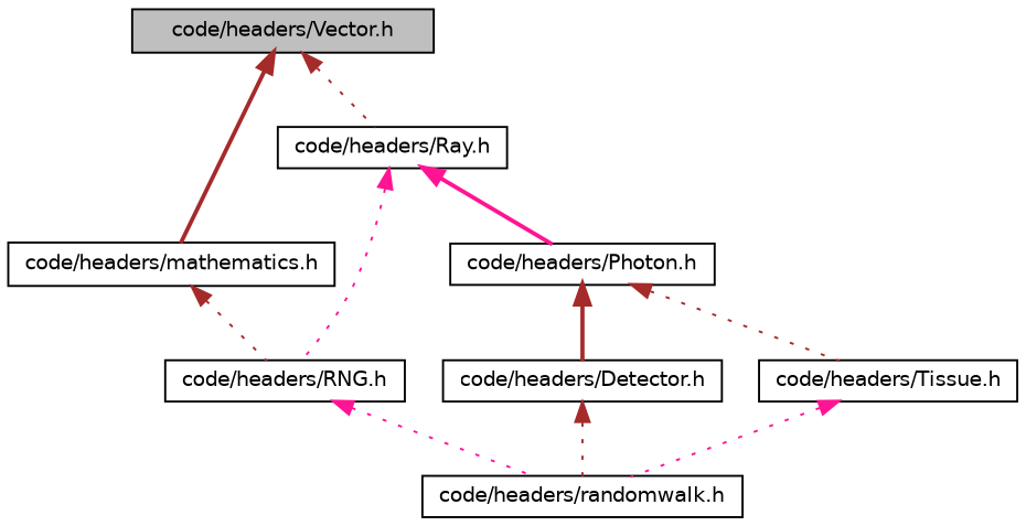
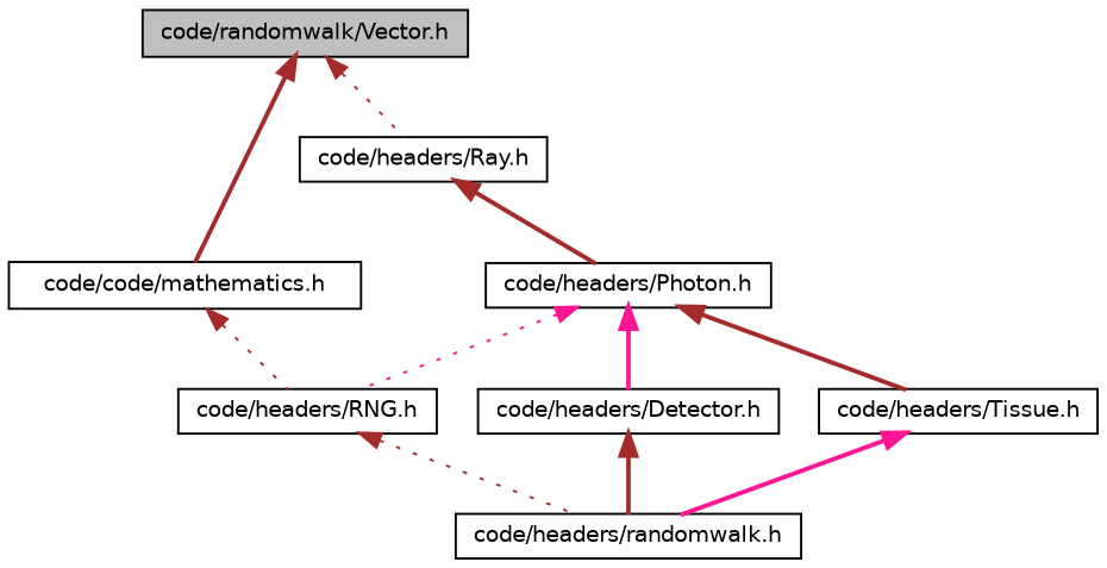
  digraph {
    node [color=black fillcolor=white fontname=Helvetica fontsize=10 shape=record style=filled]
    edge [color=brown dir=back fontname=Helvetica fontsize=10 labelfontname=Helvetica labelfontsize=10 style=dotted]
-   n1 [fillcolor=grey75 fontcolor=black height=0.2 label="code/headers/Vector.h" width=0.4]
+   n1 [fillcolor=grey75 fontcolor=black height=0.2 label="code/randomwalk/Vector.h" width=0.4]
    n2 [height=0.2 label="code/headers/Ray.h" width=0.4]
-   n3 [height=0.2 label="code/headers/mathematics.h" width=0.4]
+   n3 [height=0.2 label="code/code/mathematics.h" width=0.4]
    n4 [height=0.2 label="code/headers/Photon.h" width=0.4]
    n5 [height=0.2 label="code/headers/RNG.h" width=0.4]
    n6 [height=0.2 label="code/headers/Detector.h" width=0.4]
    n7 [height=0.2 label="code/headers/Tissue.h" width=0.4]
    n8 [height=0.2 label="code/headers/randomwalk.h" width=0.4]
    n1 -> n2
    n1 -> n3 [style=bold]
-   n2 -> n4 [color=deeppink style=bold]
+   n2 -> n4 [style=bold]
    n3 -> n5
-   n2 -> n5 [color=deeppink]
-   n4 -> n6 [style=bold]
-   n4 -> n7
-   n5 -> n8 [color=deeppink]
-   n6 -> n8
-   n7 -> n8 [color=deeppink]
+   n4 -> n5 [color=deeppink]
+   n4 -> n6 [color=deeppink style=bold]
+   n4 -> n7 [style=bold]
+   n5 -> n8
+   n6 -> n8 [style=bold]
+   n7 -> n8 [color=deeppink style=bold]
  }
